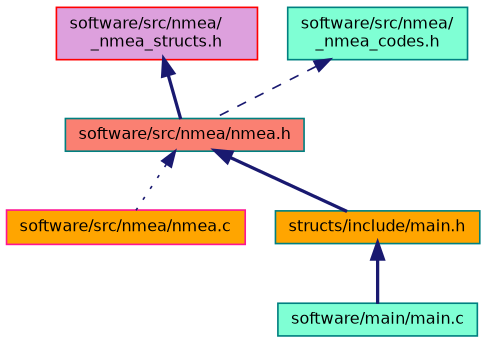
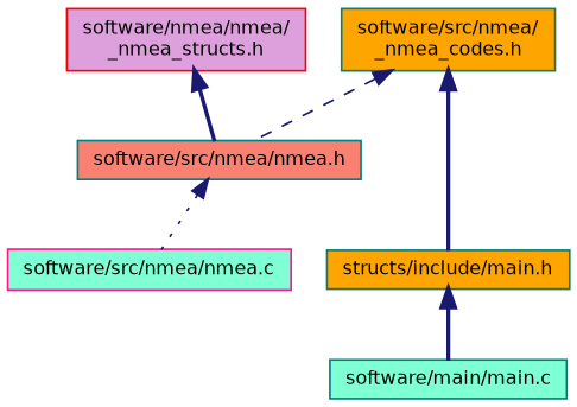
  digraph {
    node [color=teal fillcolor=aquamarine fontname=Helvetica fontsize=10 shape=record style=filled]
    edge [color=midnightblue dir=back fontname=Helvetica fontsize=10 labelfontname=Helvetica labelfontsize=10 style=bold]
-   n1 [fontcolor=black height=0.2 label="software/src/nmea/\l_nmea_codes.h" width=0.4]
+   n1 [fillcolor=orange fontcolor=black height=0.2 label="software/src/nmea/\l_nmea_codes.h" width=0.4]
    n2 [fillcolor=salmon height=0.2 label="software/src/nmea/nmea.h" width=0.4]
-   n3 [color=red fillcolor=plum height=0.2 label="software/src/nmea/\l_nmea_structs.h" width=0.4]
+   n3 [color=red fillcolor=plum height=0.2 label="software/nmea/nmea/\l_nmea_structs.h" width=0.4]
    n4 [fillcolor=orange height=0.2 label="structs/include/main.h" width=0.4]
-   n5 [color=deeppink fillcolor=orange height=0.2 label="software/src/nmea/nmea.c" width=0.4]
+   n5 [color=deeppink height=0.2 label="software/src/nmea/nmea.c" width=0.4]
    n6 [height=0.2 label="software/main/main.c" width=0.4]
    n1 -> n2 [style=dashed]
-   n2 -> n4
+   n1 -> n4
    n2 -> n5 [style=dotted]
    n3 -> n2
    n4 -> n6
  }
